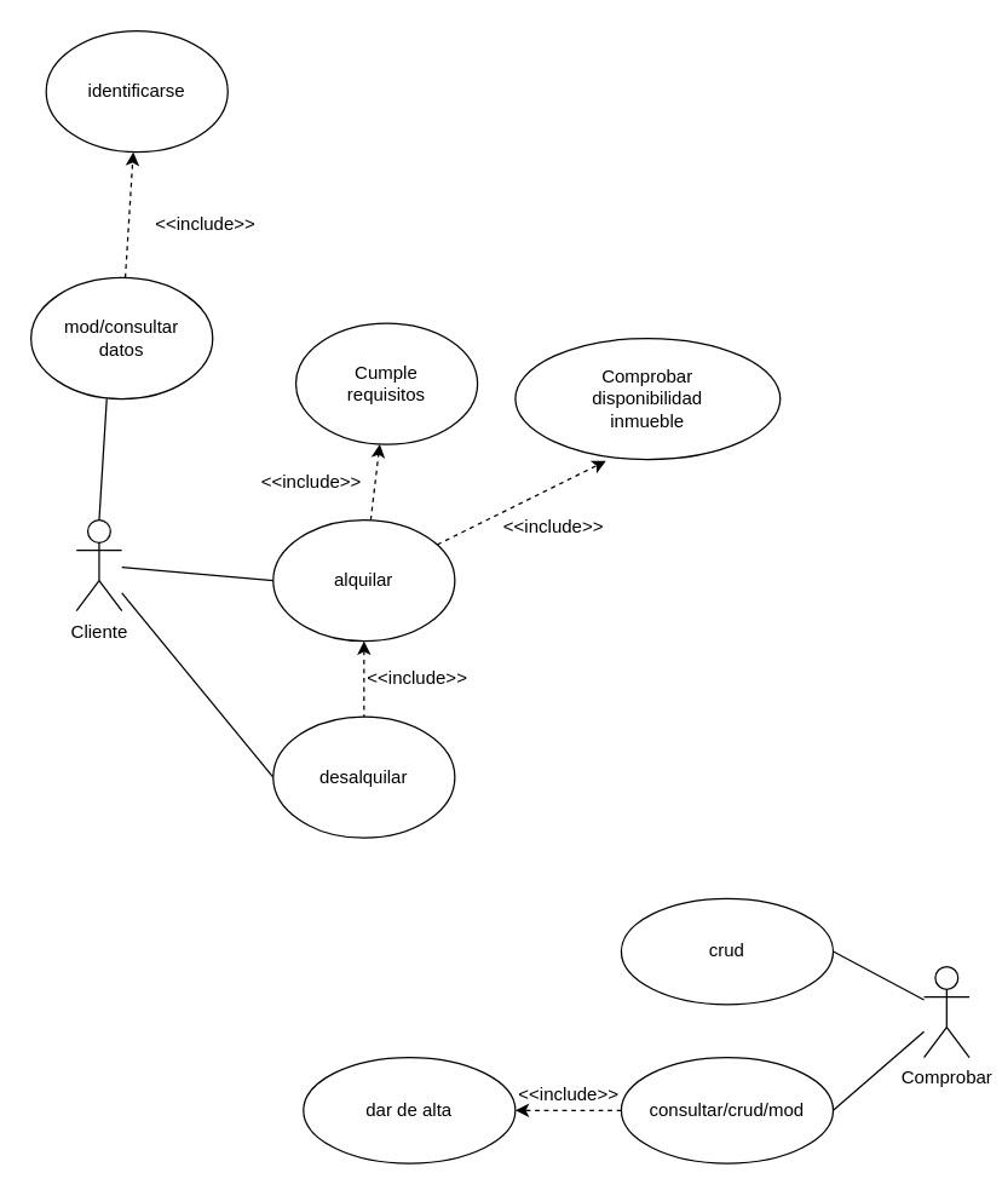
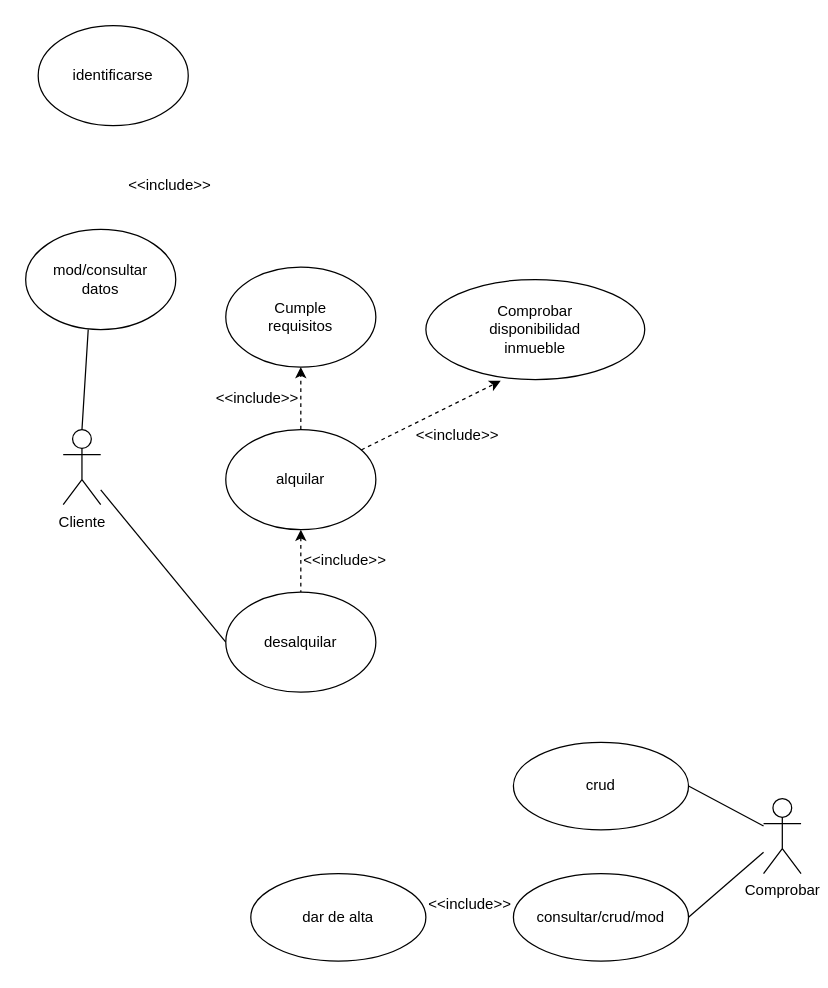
  <mxCell id="0" />
  <mxCell id="1" parent="0" />
- <mxCell id="2" style="rounded=0;orthogonalLoop=1;jettySize=auto;html=1;entryX=0;entryY=0.5;entryDx=0;entryDy=0;endArrow=none;endFill=0;" edge="1" parent="1" source="4" target="8"><mxGeometry relative="1" as="geometry" /></mxCell>
  <mxCell id="3" style="rounded=0;orthogonalLoop=1;jettySize=auto;html=1;entryX=0;entryY=0.5;entryDx=0;entryDy=0;endArrow=none;endFill=0;" edge="1" parent="1" source="4" target="16"><mxGeometry relative="1" as="geometry" /></mxCell>
  <mxCell id="4" value="Cliente" style="shape=umlActor;verticalLabelPosition=bottom;verticalAlign=top;html=1;outlineConnect=0;" vertex="1" parent="1"><mxGeometry x="50" y="343" width="30" height="60" as="geometry" /></mxCell>
  <mxCell id="5" style="rounded=0;orthogonalLoop=1;jettySize=auto;html=1;dashed=1;" edge="1" parent="1" source="8" target="9"><mxGeometry relative="1" as="geometry" /></mxCell>
  <mxCell id="6" style="rounded=0;orthogonalLoop=1;jettySize=auto;html=1;entryX=0.342;entryY=1.013;entryDx=0;entryDy=0;entryPerimeter=0;dashed=1;" edge="1" parent="1" source="8" target="10"><mxGeometry relative="1" as="geometry" /></mxCell>
  <mxCell id="7" style="rounded=0;orthogonalLoop=1;jettySize=auto;html=1;entryX=0.5;entryY=0;entryDx=0;entryDy=0;dashed=1;endArrow=none;endFill=0;startArrow=classic;startFill=1;" edge="1" parent="1" source="8" target="16"><mxGeometry relative="1" as="geometry" /></mxCell>
  <mxCell id="8" value="alquilar" style="ellipse;whiteSpace=wrap;html=1;" vertex="1" parent="1"><mxGeometry x="180" y="343" width="120" height="80" as="geometry" /></mxCell>
- <mxCell id="9" value="Cumple&lt;br&gt;requisitos" style="ellipse;whiteSpace=wrap;html=1;" vertex="1" parent="1"><mxGeometry x="195" y="213" width="120" height="80" as="geometry" /></mxCell>
+ <mxCell id="9" value="Cumple&lt;br&gt;requisitos" style="ellipse;whiteSpace=wrap;html=1;" vertex="1" parent="1"><mxGeometry x="180" y="213" width="120" height="80" as="geometry" /></mxCell>
  <mxCell id="10" value="Comprobar&lt;br&gt;disponibilidad&lt;br&gt;inmueble" style="ellipse;whiteSpace=wrap;html=1;" vertex="1" parent="1"><mxGeometry x="340" y="223" width="175" height="80" as="geometry" /></mxCell>
  <mxCell id="11" value="&amp;lt;&amp;lt;include&amp;gt;&amp;gt;" style="text;html=1;align=center;verticalAlign=middle;resizable=0;points=[];autosize=1;strokeColor=none;fillColor=none;" vertex="1" parent="1"><mxGeometry x="320" y="333" width="90" height="30" as="geometry" /></mxCell>
  <mxCell id="12" value="&amp;lt;&amp;lt;include&amp;gt;&amp;gt;" style="text;html=1;align=center;verticalAlign=middle;resizable=0;points=[];autosize=1;strokeColor=none;fillColor=none;" vertex="1" parent="1"><mxGeometry x="160" y="303" width="90" height="30" as="geometry" /></mxCell>
  <mxCell id="13" style="rounded=0;orthogonalLoop=1;jettySize=auto;html=1;entryX=1;entryY=0.5;entryDx=0;entryDy=0;endArrow=none;endFill=0;" edge="1" parent="1" source="14" target="15"><mxGeometry relative="1" as="geometry" /></mxCell>
  <mxCell id="14" value="Comprobar" style="shape=umlActor;verticalLabelPosition=bottom;verticalAlign=top;html=1;outlineConnect=0;" vertex="1" parent="1"><mxGeometry x="610" y="638" width="30" height="60" as="geometry" /></mxCell>
  <mxCell id="15" value="crud" style="ellipse;whiteSpace=wrap;html=1;" vertex="1" parent="1"><mxGeometry x="410" y="593" width="140" height="70" as="geometry" /></mxCell>
  <mxCell id="16" value="desalquilar" style="ellipse;whiteSpace=wrap;html=1;" vertex="1" parent="1"><mxGeometry x="180" y="473" width="120" height="80" as="geometry" /></mxCell>
- <mxCell id="17" style="edgeStyle=orthogonalEdgeStyle;rounded=0;orthogonalLoop=1;jettySize=auto;html=1;dashed=1;" edge="1" parent="1" source="18" target="19"><mxGeometry relative="1" as="geometry" /></mxCell>
  <mxCell id="18" value="consultar/crud/mod" style="ellipse;whiteSpace=wrap;html=1;" vertex="1" parent="1"><mxGeometry x="410" y="698" width="140" height="70" as="geometry" /></mxCell>
  <mxCell id="19" value="dar de alta" style="ellipse;whiteSpace=wrap;html=1;" vertex="1" parent="1"><mxGeometry x="200" y="698" width="140" height="70" as="geometry" /></mxCell>
  <mxCell id="20" value="&amp;lt;&amp;lt;include&amp;gt;&amp;gt;" style="text;html=1;align=center;verticalAlign=middle;resizable=0;points=[];autosize=1;strokeColor=none;fillColor=none;" vertex="1" parent="1"><mxGeometry x="330" y="708" width="90" height="30" as="geometry" /></mxCell>
  <mxCell id="21" style="rounded=0;orthogonalLoop=1;jettySize=auto;html=1;entryX=1;entryY=0.5;entryDx=0;entryDy=0;endArrow=none;endFill=0;" edge="1" parent="1" source="14" target="18"><mxGeometry relative="1" as="geometry"><mxPoint x="620" y="670" as="sourcePoint" /><mxPoint x="560" y="638" as="targetPoint" /></mxGeometry></mxCell>
  <mxCell id="22" style="rounded=0;orthogonalLoop=1;jettySize=auto;html=1;endArrow=none;endFill=0;exitX=0.5;exitY=0;exitDx=0;exitDy=0;exitPerimeter=0;" edge="1" parent="1" source="4"><mxGeometry relative="1" as="geometry"><mxPoint x="90" y="384" as="sourcePoint" /><mxPoint x="70" y="263" as="targetPoint" /></mxGeometry></mxCell>
- <mxCell id="23" style="rounded=0;orthogonalLoop=1;jettySize=auto;html=1;dashed=1;" edge="1" parent="1" source="24" target="25"><mxGeometry relative="1" as="geometry" /></mxCell>
  <mxCell id="24" value="mod/consultar&lt;br&gt;datos" style="ellipse;whiteSpace=wrap;html=1;" vertex="1" parent="1"><mxGeometry x="20" y="183" width="120" height="80" as="geometry" /></mxCell>
  <mxCell id="25" value="identificarse" style="ellipse;whiteSpace=wrap;html=1;" vertex="1" parent="1"><mxGeometry x="30" y="20" width="120" height="80" as="geometry" /></mxCell>
  <mxCell id="26" value="&amp;lt;&amp;lt;include&amp;gt;&amp;gt;" style="text;html=1;align=center;verticalAlign=middle;resizable=0;points=[];autosize=1;strokeColor=none;fillColor=none;" vertex="1" parent="1"><mxGeometry x="90" y="133" width="90" height="30" as="geometry" /></mxCell>
  <mxCell id="27" value="&amp;lt;&amp;lt;include&amp;gt;&amp;gt;" style="text;html=1;align=center;verticalAlign=middle;resizable=0;points=[];autosize=1;strokeColor=none;fillColor=none;" vertex="1" parent="1"><mxGeometry x="230" y="433" width="90" height="30" as="geometry" /></mxCell>
